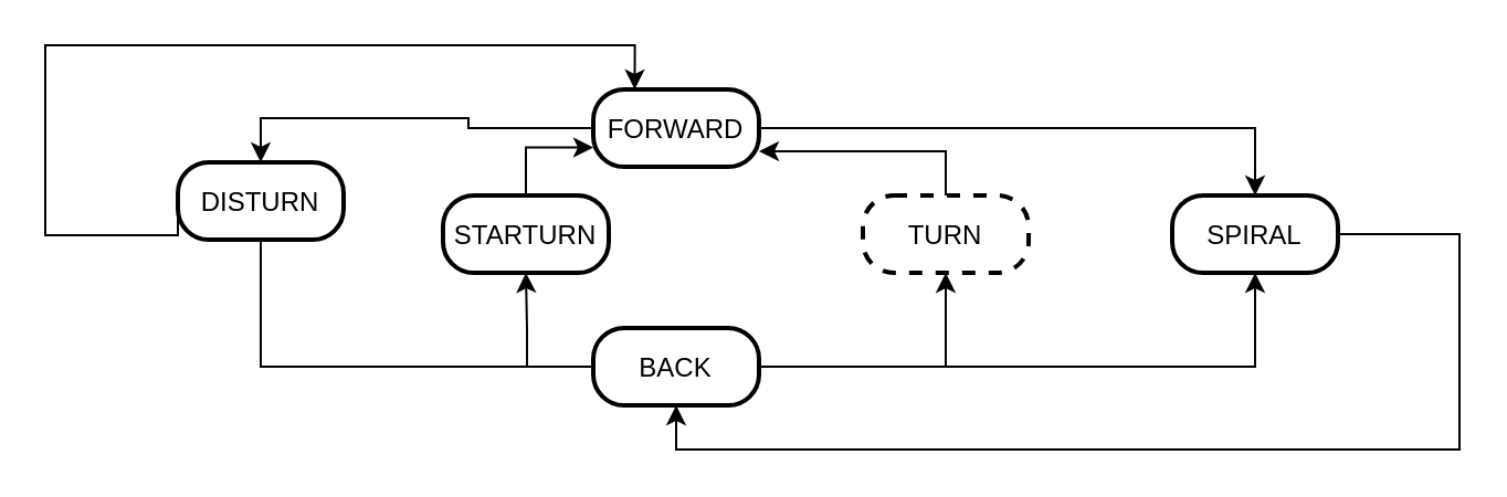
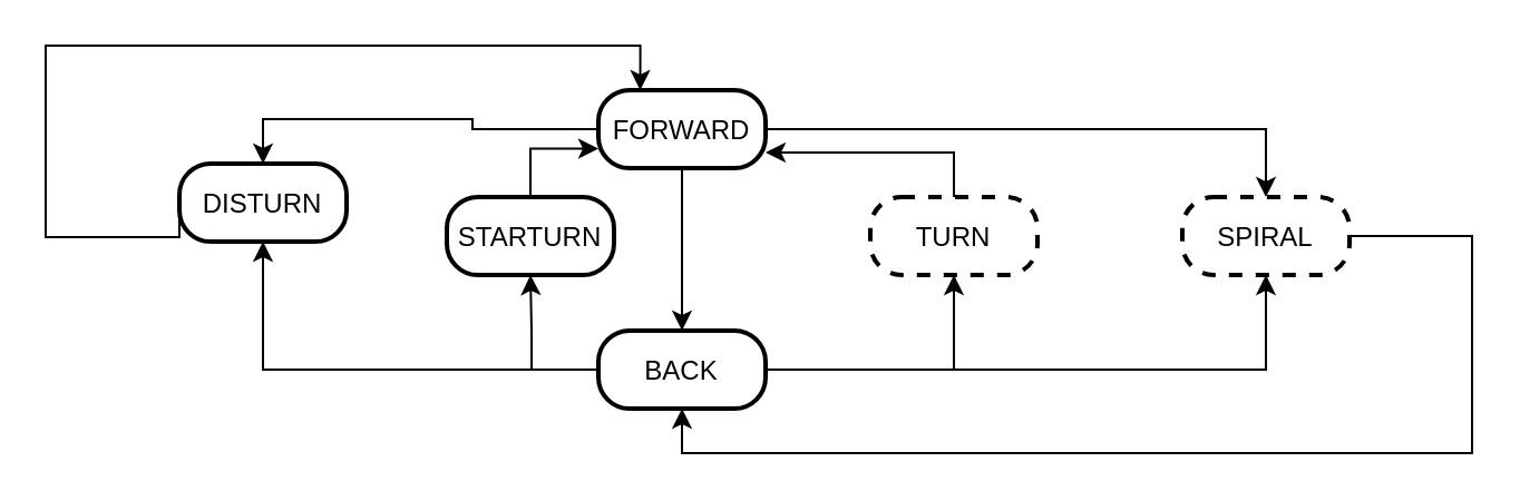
  <mxCell id="0" />
  <mxCell id="1" parent="0" />
  <mxCell id="2" style="edgeStyle=orthogonalEdgeStyle;rounded=0;orthogonalLoop=1;jettySize=auto;html=1;entryX=0.5;entryY=0;entryDx=0;entryDy=0;" edge="1" parent="1" source="4" target="14"><mxGeometry relative="1" as="geometry" /></mxCell>
  <mxCell id="3" style="edgeStyle=orthogonalEdgeStyle;rounded=0;orthogonalLoop=1;jettySize=auto;html=1;entryX=0.5;entryY=0;entryDx=0;entryDy=0;" edge="1" parent="1" source="4" target="16"><mxGeometry relative="1" as="geometry" /></mxCell>
  <mxCell id="4" value="FORWARD" style="rounded=1;arcSize=40;strokeWidth=2" parent="1" vertex="1"><mxGeometry x="268" y="40" width="75" height="35" as="geometry" /></mxCell>
  <mxCell id="5" style="edgeStyle=orthogonalEdgeStyle;rounded=0;orthogonalLoop=1;jettySize=auto;html=1;entryX=0.5;entryY=1;entryDx=0;entryDy=0;" edge="1" parent="1" source="9" target="14"><mxGeometry relative="1" as="geometry"><mxPoint x="680" y="166" as="targetPoint" /><Array as="points"><mxPoint x="568" y="166" /></Array></mxGeometry></mxCell>
- <mxCell id="6" style="edgeStyle=orthogonalEdgeStyle;rounded=0;orthogonalLoop=1;jettySize=auto;html=1;entryX=0.5;entryY=1;entryDx=0;entryDy=0;endArrow=none;" edge="1" parent="1" source="9" target="16"><mxGeometry relative="1" as="geometry" /></mxCell>
+ <mxCell id="6" style="edgeStyle=orthogonalEdgeStyle;rounded=0;orthogonalLoop=1;jettySize=auto;html=1;entryX=0.5;entryY=1;entryDx=0;entryDy=0;" edge="1" parent="1" source="9" target="16"><mxGeometry relative="1" as="geometry" /></mxCell>
  <mxCell id="7" style="edgeStyle=orthogonalEdgeStyle;rounded=0;orthogonalLoop=1;jettySize=auto;html=1;entryX=0.5;entryY=1;entryDx=0;entryDy=0;" edge="1" parent="1" source="9" target="18"><mxGeometry relative="1" as="geometry"><Array as="points"><mxPoint x="238" y="166" /><mxPoint x="238" y="148" /><mxPoint x="238" y="148" /></Array></mxGeometry></mxCell>
  <mxCell id="8" style="edgeStyle=orthogonalEdgeStyle;rounded=0;orthogonalLoop=1;jettySize=auto;html=1;entryX=0.5;entryY=1;entryDx=0;entryDy=0;" edge="1" parent="1" source="9" target="11"><mxGeometry relative="1" as="geometry" /></mxCell>
  <mxCell id="9" value="BACK" style="rounded=1;arcSize=40;strokeWidth=2" parent="1" vertex="1"><mxGeometry x="268" y="148" width="75" height="35" as="geometry" /></mxCell>
  <mxCell id="10" style="edgeStyle=orthogonalEdgeStyle;rounded=0;orthogonalLoop=1;jettySize=auto;html=1;" edge="1" parent="1" source="11"><mxGeometry relative="1" as="geometry"><mxPoint x="343" y="68" as="targetPoint" /><Array as="points"><mxPoint x="428" y="68" /><mxPoint x="343" y="68" /></Array></mxGeometry></mxCell>
  <mxCell id="11" value="TURN" style="rounded=1;arcSize=40;strokeWidth=2;dashed=1;" parent="1" vertex="1"><mxGeometry x="390" y="88" width="75" height="35" as="geometry" /></mxCell>
+ <mxCell id="12" value="" style="curved=1;startArrow=none;;exitX=0.5;exitY=1;entryX=0.5;entryY=0;" parent="1" source="4" target="9" edge="1"><mxGeometry relative="1" as="geometry"><Array as="points" /></mxGeometry></mxCell>
  <mxCell id="13" style="edgeStyle=orthogonalEdgeStyle;rounded=0;orthogonalLoop=1;jettySize=auto;html=1;entryX=0.5;entryY=1;entryDx=0;entryDy=0;" edge="1" parent="1" source="14" target="9"><mxGeometry relative="1" as="geometry"><Array as="points"><mxPoint x="660" y="105" /><mxPoint x="660" y="203" /><mxPoint x="306" y="203" /></Array></mxGeometry></mxCell>
- <mxCell id="14" value="SPIRAL" style="rounded=1;arcSize=40;strokeWidth=2" vertex="1" parent="1"><mxGeometry x="530" y="88" width="75" height="35" as="geometry" /></mxCell>
+ <mxCell id="14" value="SPIRAL" style="rounded=1;arcSize=40;strokeWidth=2;dashed=1;" vertex="1" parent="1"><mxGeometry x="530" y="88" width="75" height="35" as="geometry" /></mxCell>
  <mxCell id="15" style="edgeStyle=orthogonalEdgeStyle;rounded=0;orthogonalLoop=1;jettySize=auto;html=1;entryX=0.25;entryY=0;entryDx=0;entryDy=0;exitX=0;exitY=0.5;exitDx=0;exitDy=0;" edge="1" parent="1" source="16" target="4"><mxGeometry relative="1" as="geometry"><mxPoint x="90" y="106" as="sourcePoint" /><Array as="points"><mxPoint x="20" y="106" /><mxPoint x="20" y="20" /><mxPoint x="287" y="20" /></Array></mxGeometry></mxCell>
  <mxCell id="16" value="DISTURN" style="rounded=1;arcSize=40;strokeWidth=2" vertex="1" parent="1"><mxGeometry x="80" y="73" width="75" height="35" as="geometry" /></mxCell>
  <mxCell id="17" style="edgeStyle=orthogonalEdgeStyle;rounded=0;orthogonalLoop=1;jettySize=auto;html=1;entryX=0;entryY=0.75;entryDx=0;entryDy=0;" edge="1" parent="1" source="18" target="4"><mxGeometry relative="1" as="geometry" /></mxCell>
  <mxCell id="18" value="STARTURN" style="rounded=1;arcSize=40;strokeWidth=2" vertex="1" parent="1"><mxGeometry x="200" y="88" width="75" height="35" as="geometry" /></mxCell>
